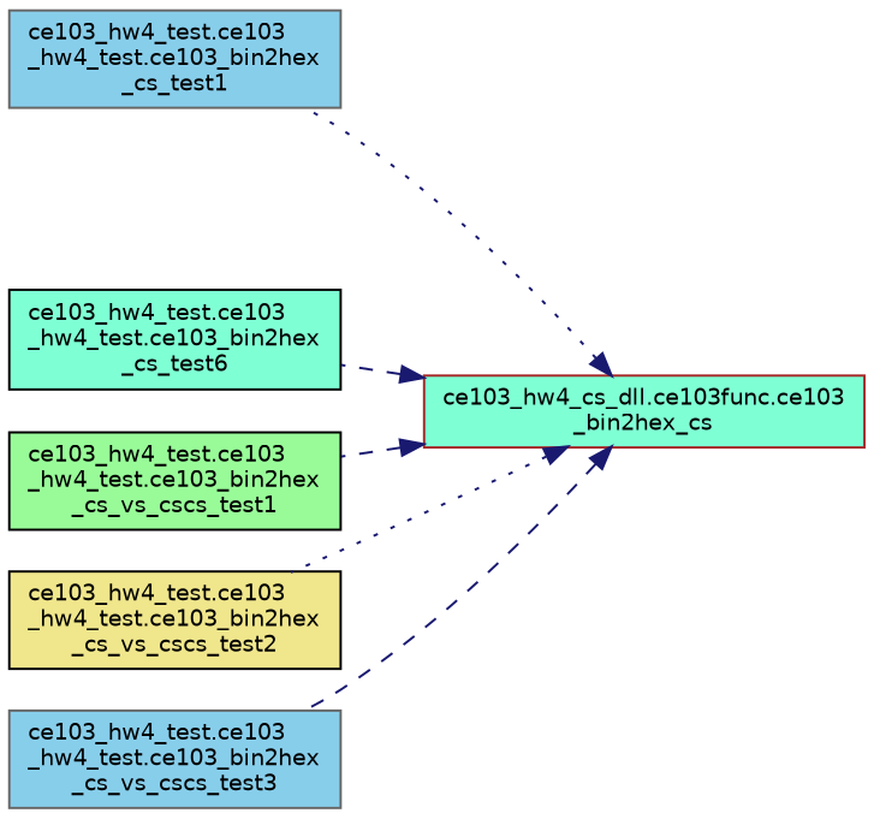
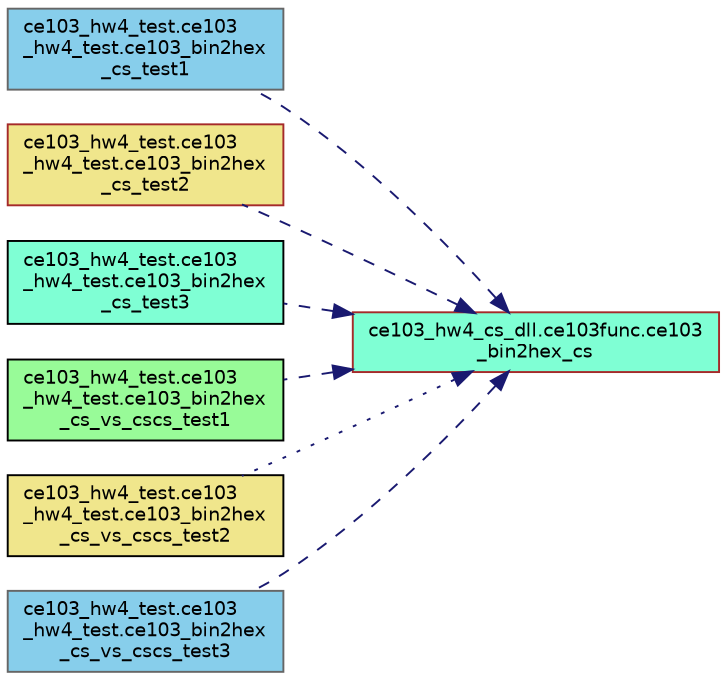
  digraph {
    rankdir=RL
    node [color=black fillcolor=aquamarine fontname=Helvetica fontsize=10 shape=record style=filled]
    edge [color=midnightblue dir=back fontname=Helvetica fontsize=10 labelfontname=Helvetica labelfontsize=10 style=dashed]
    n1 [color=brown fontcolor=black height=0.2 label="ce103_hw4_cs_dll.ce103func.ce103\l_bin2hex_cs" width=0.4]
    n2 [color=gray40 fillcolor=skyblue height=0.2 label="ce103_hw4_test.ce103\l_hw4_test.ce103_bin2hex\l_cs_test1" width=0.4]
-   n4 [height=0.2 label="ce103_hw4_test.ce103\l_hw4_test.ce103_bin2hex\l_cs_test6" width=0.4]
+   n3 [color=brown fillcolor=khaki height=0.2 label="ce103_hw4_test.ce103\l_hw4_test.ce103_bin2hex\l_cs_test2" width=0.4]
+   n4 [height=0.2 label="ce103_hw4_test.ce103\l_hw4_test.ce103_bin2hex\l_cs_test3" width=0.4]
    n5 [fillcolor=palegreen height=0.2 label="ce103_hw4_test.ce103\l_hw4_test.ce103_bin2hex\l_cs_vs_cscs_test1" width=0.4]
    n6 [fillcolor=khaki height=0.2 label="ce103_hw4_test.ce103\l_hw4_test.ce103_bin2hex\l_cs_vs_cscs_test2" width=0.4]
    n7 [color=gray40 fillcolor=skyblue height=0.2 label="ce103_hw4_test.ce103\l_hw4_test.ce103_bin2hex\l_cs_vs_cscs_test3" width=0.4]
-   n1 -> n2 [style=dotted]
+   n1 -> n2
+   n1 -> n3
    n1 -> n4
    n1 -> n5
    n1 -> n6 [style=dotted]
    n1 -> n7
  }
